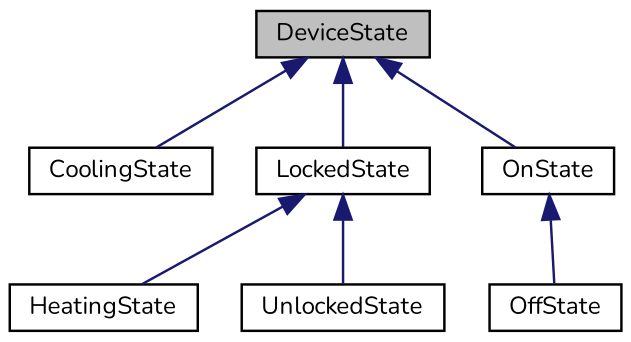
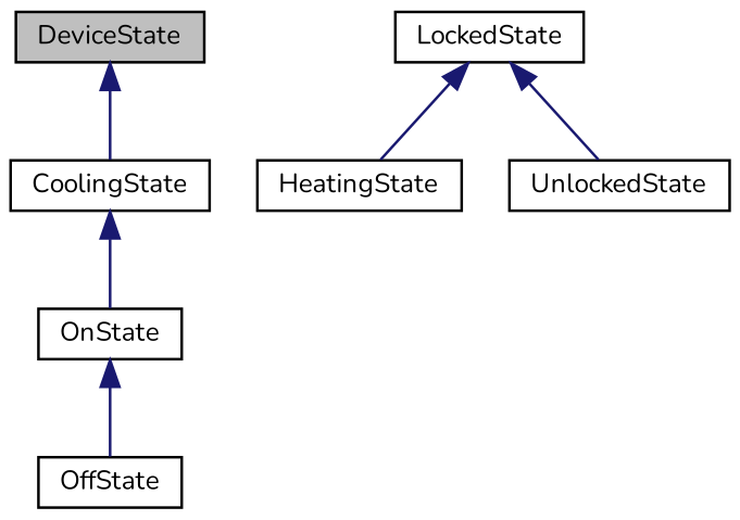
  digraph {
    fontname=Nunito
    node [color=black fillcolor=white fontname=Nunito fontsize=10 shape=record style=filled]
    edge [color=midnightblue dir=back fontname=Nunito fontsize=10 labelfontname=Helvetica labelfontsize=10 style=solid]
    n1 [fillcolor=grey75 fontcolor=black height=0.2 label=DeviceState width=0.4]
    n2 [height=0.2 label=CoolingState width=0.4]
    n3 [height=0.2 label=LockedState width=0.4]
    n4 [height=0.2 label=OnState width=0.4]
    n5 [height=0.2 label=HeatingState width=0.4]
    n6 [height=0.2 label=UnlockedState width=0.4]
    n7 [height=0.2 label=OffState width=0.4]
    n1 -> n2
-   n1 -> n3
-   n1 -> n4
+   n2 -> n4
    n3 -> n5
    n3 -> n6
    n4 -> n7
  }
